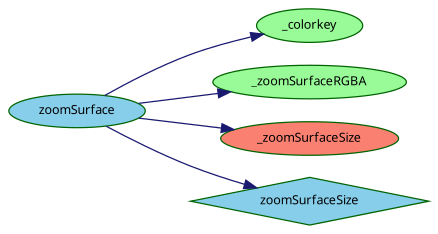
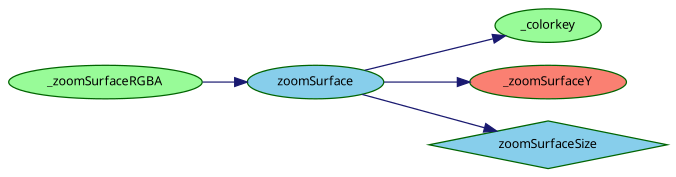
  digraph {
    fontname="Noto Sans"
    rankdir=LR
    node [color=darkgreen fillcolor=skyblue fontname="Noto Sans" fontsize=10 shape=ellipse style=filled]
    edge [color=midnightblue fontname="Noto Sans" fontsize=10 labelfontname=Helvetica labelfontsize=10 style=solid]
    n1 [fontcolor=black height=0.2 label=zoomSurface width=0.4]
    n2 [fillcolor=palegreen height=0.2 label=_colorkey width=0.4]
    n3 [fillcolor=palegreen height=0.2 label=_zoomSurfaceRGBA width=0.4]
-   n4 [fillcolor=salmon height=0.2 label=_zoomSurfaceSize width=0.4]
+   n4 [fillcolor=salmon height=0.2 label=_zoomSurfaceY width=0.4]
    n5 [height=0.2 label=zoomSurfaceSize shape=diamond width=0.4]
    n1 -> n2
-   n1 -> n3
+   n3 -> n1
    n1 -> n4
    n1 -> n5
  }
